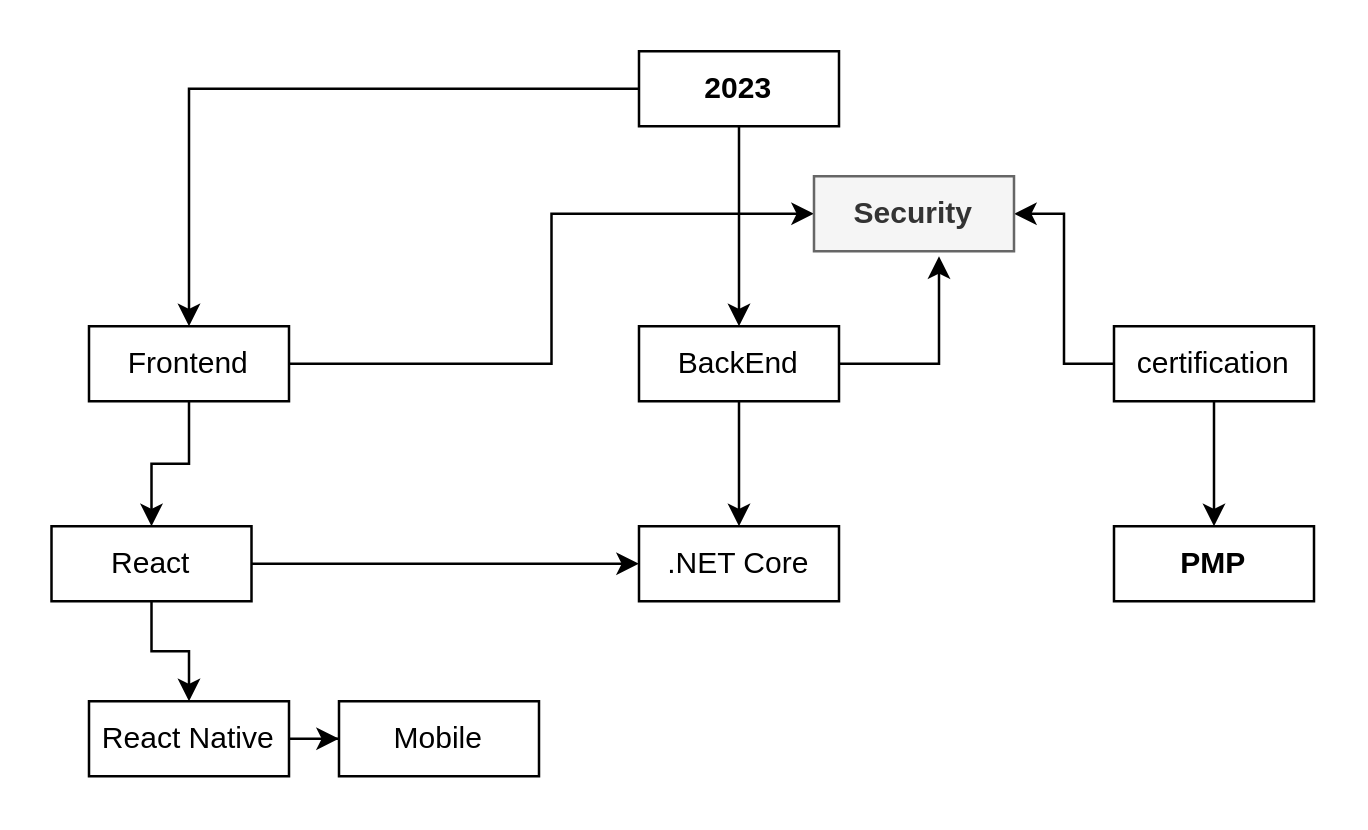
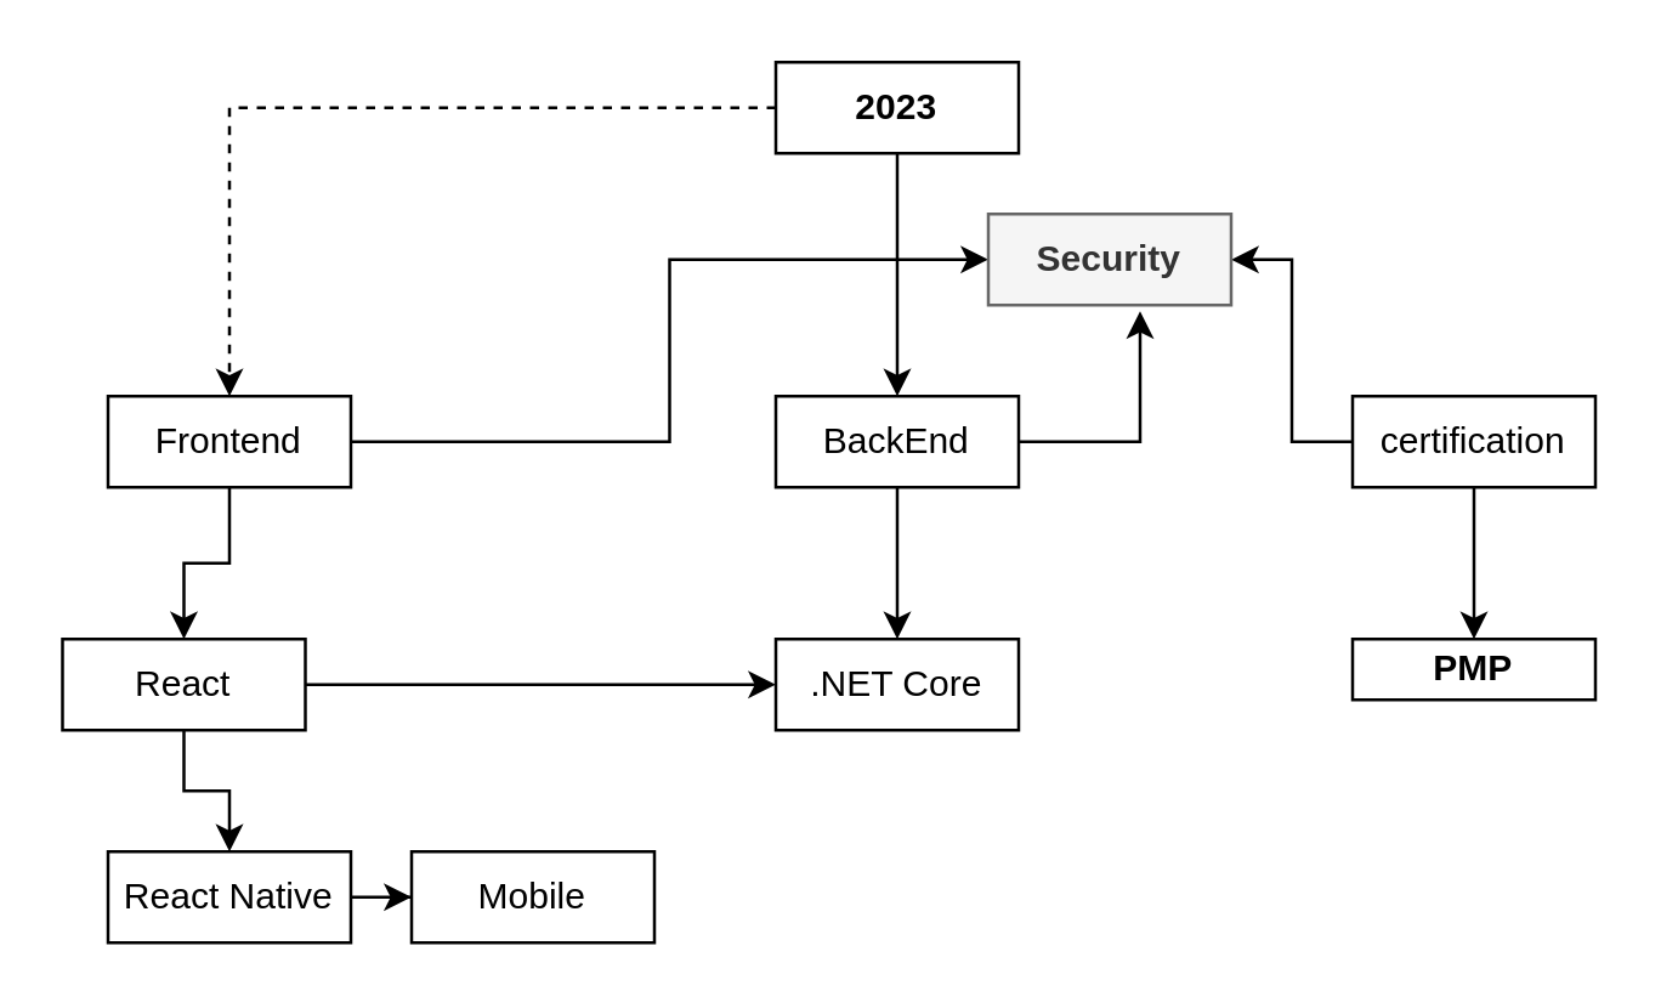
  <mxCell id="0" />
  <mxCell id="1" parent="0" />
- <mxCell id="2" style="edgeStyle=orthogonalEdgeStyle;rounded=0;orthogonalLoop=1;jettySize=auto;html=1;" edge="1" parent="1" source="4" target="10"><mxGeometry relative="1" as="geometry" /></mxCell>
+ <mxCell id="2" style="edgeStyle=orthogonalEdgeStyle;rounded=0;orthogonalLoop=1;jettySize=auto;html=1;dashed=1;" edge="1" parent="1" source="4" target="10"><mxGeometry relative="1" as="geometry" /></mxCell>
  <mxCell id="3" value="" style="edgeStyle=orthogonalEdgeStyle;rounded=0;orthogonalLoop=1;jettySize=auto;html=1;" edge="1" parent="1" source="4" target="13"><mxGeometry relative="1" as="geometry" /></mxCell>
  <mxCell id="4" value="&lt;b&gt;2023&lt;/b&gt;" style="rounded=0;whiteSpace=wrap;html=1;" vertex="1" parent="1"><mxGeometry x="255" y="20" width="80" height="30" as="geometry" /></mxCell>
  <mxCell id="5" style="edgeStyle=orthogonalEdgeStyle;rounded=0;orthogonalLoop=1;jettySize=auto;html=1;entryX=0;entryY=0.5;entryDx=0;entryDy=0;" edge="1" parent="1" source="7" target="19"><mxGeometry relative="1" as="geometry" /></mxCell>
  <mxCell id="6" value="" style="edgeStyle=orthogonalEdgeStyle;rounded=0;orthogonalLoop=1;jettySize=auto;html=1;" edge="1" parent="1" source="7" target="21"><mxGeometry relative="1" as="geometry" /></mxCell>
  <mxCell id="7" value="React" style="rounded=0;whiteSpace=wrap;html=1;" vertex="1" parent="1"><mxGeometry x="20" y="210" width="80" height="30" as="geometry" /></mxCell>
  <mxCell id="8" value="" style="edgeStyle=orthogonalEdgeStyle;rounded=0;orthogonalLoop=1;jettySize=auto;html=1;" edge="1" parent="1" source="10" target="7"><mxGeometry relative="1" as="geometry" /></mxCell>
  <mxCell id="9" style="edgeStyle=orthogonalEdgeStyle;rounded=0;orthogonalLoop=1;jettySize=auto;html=1;exitX=1;exitY=0.5;exitDx=0;exitDy=0;entryX=0;entryY=0.5;entryDx=0;entryDy=0;" edge="1" parent="1" source="10" target="17"><mxGeometry relative="1" as="geometry" /></mxCell>
  <mxCell id="10" value="Frontend" style="rounded=0;whiteSpace=wrap;html=1;" vertex="1" parent="1"><mxGeometry x="35" y="130" width="80" height="30" as="geometry" /></mxCell>
  <mxCell id="11" value="" style="edgeStyle=orthogonalEdgeStyle;rounded=0;orthogonalLoop=1;jettySize=auto;html=1;" edge="1" parent="1" source="13" target="19"><mxGeometry relative="1" as="geometry" /></mxCell>
  <mxCell id="12" style="edgeStyle=orthogonalEdgeStyle;rounded=0;orthogonalLoop=1;jettySize=auto;html=1;exitX=1;exitY=0.5;exitDx=0;exitDy=0;entryX=0.625;entryY=1.067;entryDx=0;entryDy=0;entryPerimeter=0;" edge="1" parent="1" source="13" target="17"><mxGeometry relative="1" as="geometry" /></mxCell>
  <mxCell id="13" value="BackEnd" style="rounded=0;whiteSpace=wrap;html=1;" vertex="1" parent="1"><mxGeometry x="255" y="130" width="80" height="30" as="geometry" /></mxCell>
  <mxCell id="14" value="" style="edgeStyle=orthogonalEdgeStyle;rounded=0;orthogonalLoop=1;jettySize=auto;html=1;" edge="1" parent="1" source="16" target="18"><mxGeometry relative="1" as="geometry" /></mxCell>
  <mxCell id="15" style="edgeStyle=orthogonalEdgeStyle;rounded=0;orthogonalLoop=1;jettySize=auto;html=1;entryX=1;entryY=0.5;entryDx=0;entryDy=0;" edge="1" parent="1" source="16" target="17"><mxGeometry relative="1" as="geometry" /></mxCell>
  <mxCell id="16" value="certification" style="rounded=0;whiteSpace=wrap;html=1;" vertex="1" parent="1"><mxGeometry x="445" y="130" width="80" height="30" as="geometry" /></mxCell>
  <mxCell id="17" value="&lt;b&gt;Security&lt;/b&gt;" style="rounded=0;whiteSpace=wrap;html=1;fillColor=#f5f5f5;strokeColor=#666666;fontColor=#333333;" vertex="1" parent="1"><mxGeometry x="325" y="70" width="80" height="30" as="geometry" /></mxCell>
- <mxCell id="18" value="&lt;b&gt;PMP&lt;/b&gt;" style="rounded=0;whiteSpace=wrap;html=1;" vertex="1" parent="1"><mxGeometry x="445" y="210" width="80" height="30" as="geometry" /></mxCell>
+ <mxCell id="18" value="&lt;b&gt;PMP&lt;/b&gt;" style="rounded=0;whiteSpace=wrap;html=1;" vertex="1" parent="1"><mxGeometry x="445" y="210" width="80" height="20" as="geometry" /></mxCell>
  <mxCell id="19" value=".NET Core" style="rounded=0;whiteSpace=wrap;html=1;" vertex="1" parent="1"><mxGeometry x="255" y="210" width="80" height="30" as="geometry" /></mxCell>
  <mxCell id="20" value="" style="edgeStyle=orthogonalEdgeStyle;rounded=0;orthogonalLoop=1;jettySize=auto;html=1;" edge="1" parent="1" source="21" target="22"><mxGeometry relative="1" as="geometry" /></mxCell>
  <mxCell id="21" value="React Native" style="rounded=0;whiteSpace=wrap;html=1;" vertex="1" parent="1"><mxGeometry x="35" y="280" width="80" height="30" as="geometry" /></mxCell>
  <mxCell id="22" value="Mobile" style="rounded=0;whiteSpace=wrap;html=1;" vertex="1" parent="1"><mxGeometry x="135" y="280" width="80" height="30" as="geometry" /></mxCell>
